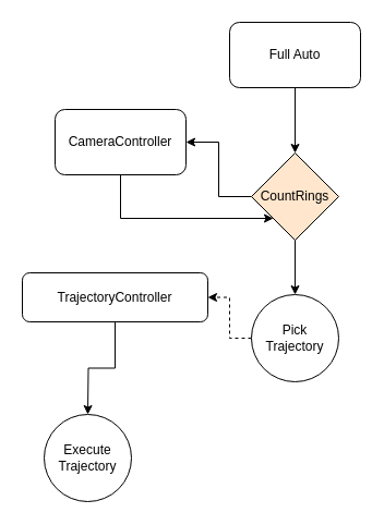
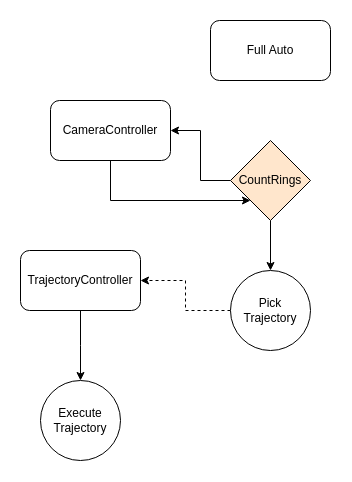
  <mxCell id="0" />
  <mxCell id="1" parent="0" />
  <mxCell id="2" style="edgeStyle=orthogonalEdgeStyle;rounded=0;orthogonalLoop=1;jettySize=auto;html=1;exitX=0.5;exitY=1;exitDx=0;exitDy=0;entryX=0;entryY=1;entryDx=0;entryDy=0;" edge="1" parent="1" source="3" target="8"><mxGeometry relative="1" as="geometry" /></mxCell>
  <mxCell id="3" value="CameraController" style="rounded=1;whiteSpace=wrap;html=1;" vertex="1" parent="1"><mxGeometry x="50" y="100" width="120" height="60" as="geometry" /></mxCell>
- <mxCell id="4" style="edgeStyle=orthogonalEdgeStyle;rounded=0;orthogonalLoop=1;jettySize=auto;html=1;entryX=0.5;entryY=0;entryDx=0;entryDy=0;" edge="1" parent="1" source="5" target="8"><mxGeometry relative="1" as="geometry" /></mxCell>
  <mxCell id="5" value="Full Auto" style="rounded=1;whiteSpace=wrap;html=1;" vertex="1" parent="1"><mxGeometry x="210" y="20" width="120" height="60" as="geometry" /></mxCell>
  <mxCell id="6" style="edgeStyle=orthogonalEdgeStyle;rounded=0;orthogonalLoop=1;jettySize=auto;html=1;" edge="1" parent="1" source="8" target="3"><mxGeometry relative="1" as="geometry" /></mxCell>
  <mxCell id="7" style="edgeStyle=orthogonalEdgeStyle;rounded=0;orthogonalLoop=1;jettySize=auto;html=1;entryX=0.5;entryY=0;entryDx=0;entryDy=0;" edge="1" parent="1" source="8" target="10"><mxGeometry relative="1" as="geometry" /></mxCell>
  <mxCell id="8" value="CountRings" style="rhombus;whiteSpace=wrap;html=1;fillColor=#ffe6cc;" vertex="1" parent="1"><mxGeometry x="230" y="140" width="80" height="80" as="geometry" /></mxCell>
  <mxCell id="9" style="edgeStyle=orthogonalEdgeStyle;rounded=0;orthogonalLoop=1;jettySize=auto;html=1;dashed=1;" edge="1" parent="1" source="10" target="12"><mxGeometry relative="1" as="geometry" /></mxCell>
  <mxCell id="10" value="Pick Trajectory" style="ellipse;whiteSpace=wrap;html=1;aspect=fixed;" vertex="1" parent="1"><mxGeometry x="230" y="270" width="80" height="80" as="geometry" /></mxCell>
  <mxCell id="11" style="edgeStyle=orthogonalEdgeStyle;rounded=0;orthogonalLoop=1;jettySize=auto;html=1;" edge="1" parent="1" source="12"><mxGeometry relative="1" as="geometry"><mxPoint x="80" y="380" as="targetPoint" /></mxGeometry></mxCell>
- <mxCell id="12" value="TrajectoryController" style="rounded=1;whiteSpace=wrap;html=1;" vertex="1" parent="1"><mxGeometry x="20" y="250" width="170" height="45" as="geometry" /></mxCell>
+ <mxCell id="12" value="TrajectoryController" style="rounded=1;whiteSpace=wrap;html=1;" vertex="1" parent="1"><mxGeometry x="20" y="250" width="120" height="60" as="geometry" /></mxCell>
  <mxCell id="13" value="Execute Trajectory" style="ellipse;whiteSpace=wrap;html=1;aspect=fixed;" vertex="1" parent="1"><mxGeometry x="40" y="380" width="80" height="80" as="geometry" /></mxCell>
